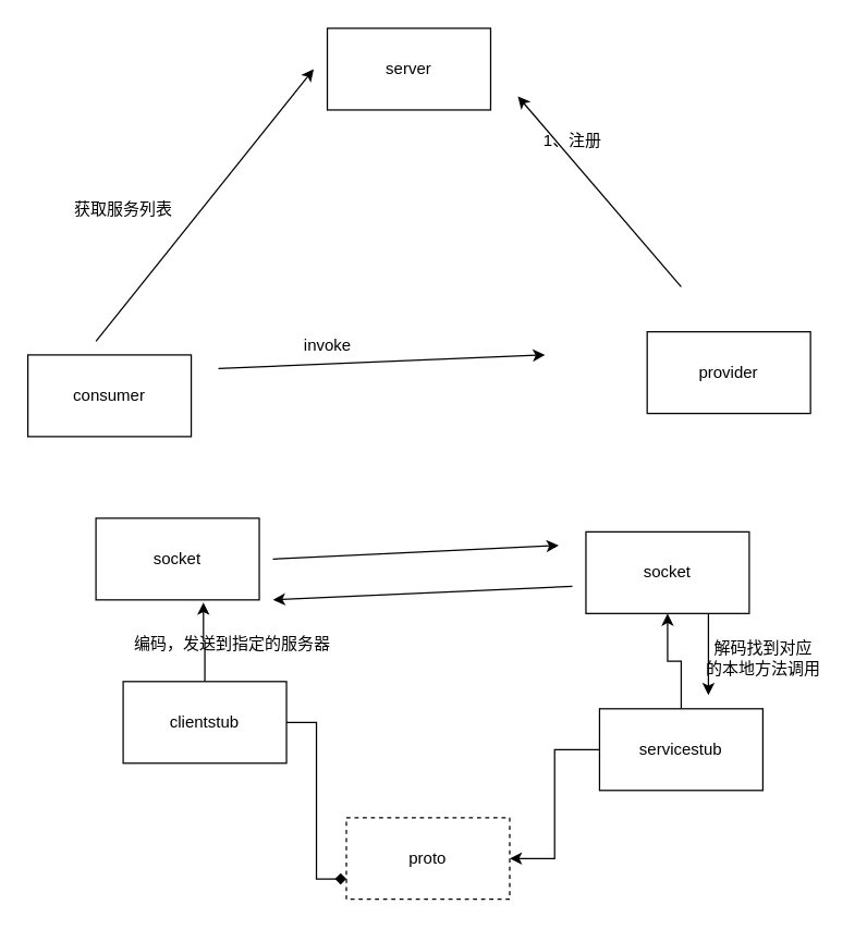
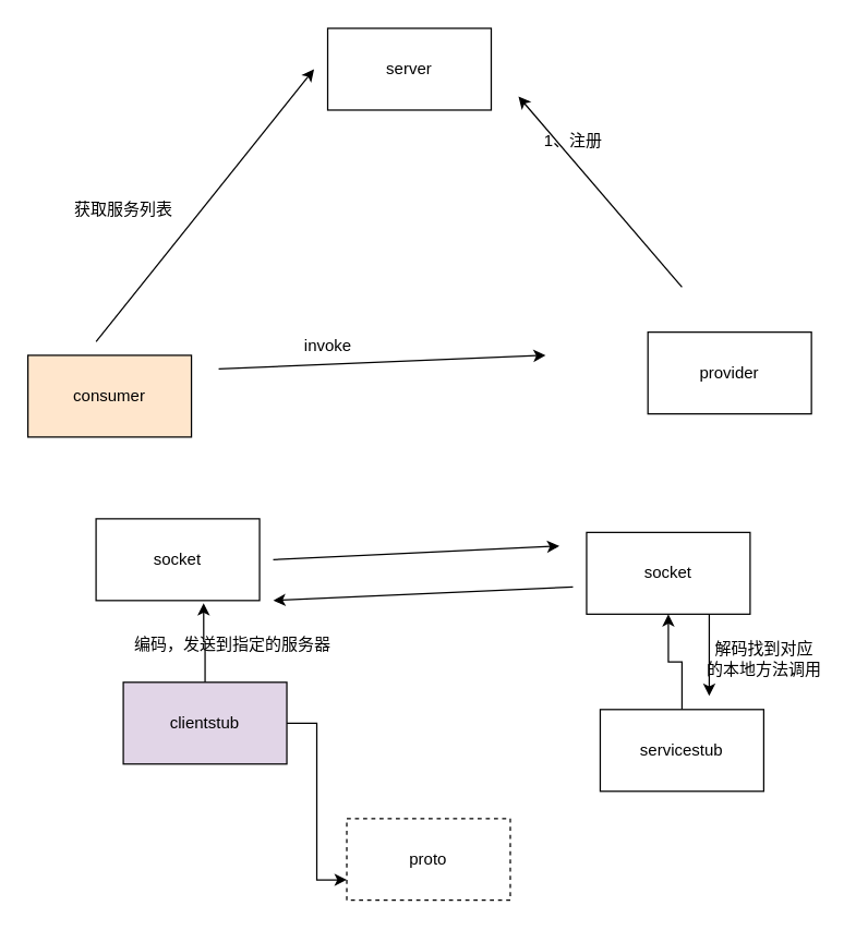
  <mxCell id="0" />
  <mxCell id="1" parent="0" />
  <mxCell id="2" value="server" style="rounded=0;whiteSpace=wrap;html=1;" vertex="1" parent="1"><mxGeometry x="240" y="20" width="120" height="60" as="geometry" /></mxCell>
- <mxCell id="3" value="consumer" style="rounded=0;whiteSpace=wrap;html=1;" vertex="1" parent="1"><mxGeometry x="20" y="260" width="120" height="60" as="geometry" /></mxCell>
+ <mxCell id="3" value="consumer" style="rounded=0;whiteSpace=wrap;html=1;fillColor=#ffe6cc;" vertex="1" parent="1"><mxGeometry x="20" y="260" width="120" height="60" as="geometry" /></mxCell>
  <mxCell id="4" value="provider" style="rounded=0;whiteSpace=wrap;html=1;" vertex="1" parent="1"><mxGeometry x="475" y="243" width="120" height="60" as="geometry" /></mxCell>
  <mxCell id="5" value="" style="endArrow=classic;html=1;rounded=0;" edge="1" parent="1"><mxGeometry width="50" height="50" relative="1" as="geometry"><mxPoint x="500" y="210" as="sourcePoint" /><mxPoint x="380" y="70" as="targetPoint" /></mxGeometry></mxCell>
  <mxCell id="6" value="1、注册" style="text;html=1;align=center;verticalAlign=middle;resizable=0;points=[];autosize=1;strokeColor=none;fillColor=none;" vertex="1" parent="1"><mxGeometry x="385" y="88" width="70" height="30" as="geometry" /></mxCell>
  <mxCell id="7" value="" style="endArrow=classic;html=1;rounded=0;" edge="1" parent="1"><mxGeometry width="50" height="50" relative="1" as="geometry"><mxPoint x="70" y="250" as="sourcePoint" /><mxPoint x="230" y="50" as="targetPoint" /></mxGeometry></mxCell>
  <mxCell id="8" value="获取服务列表" style="text;html=1;align=center;verticalAlign=middle;resizable=0;points=[];autosize=1;strokeColor=none;fillColor=none;" vertex="1" parent="1"><mxGeometry x="40" y="138" width="100" height="30" as="geometry" /></mxCell>
  <mxCell id="9" value="" style="endArrow=classic;html=1;rounded=0;" edge="1" parent="1"><mxGeometry width="50" height="50" relative="1" as="geometry"><mxPoint x="160" y="270" as="sourcePoint" /><mxPoint x="400" y="260" as="targetPoint" /></mxGeometry></mxCell>
  <mxCell id="10" value="invoke" style="text;html=1;align=center;verticalAlign=middle;resizable=0;points=[];autosize=1;strokeColor=none;fillColor=none;" vertex="1" parent="1"><mxGeometry x="210" y="238" width="60" height="30" as="geometry" /></mxCell>
  <mxCell id="11" value="socket" style="whiteSpace=wrap;html=1;" vertex="1" parent="1"><mxGeometry x="430" y="390" width="120" height="60" as="geometry" /></mxCell>
  <mxCell id="12" value="socket" style="whiteSpace=wrap;html=1;" vertex="1" parent="1"><mxGeometry x="70" y="380" width="120" height="60" as="geometry" /></mxCell>
  <mxCell id="13" value="proto" style="whiteSpace=wrap;html=1;dashed=1;" vertex="1" parent="1"><mxGeometry x="254" y="600" width="120" height="60" as="geometry" /></mxCell>
- <mxCell id="14" style="edgeStyle=orthogonalEdgeStyle;rounded=0;orthogonalLoop=1;jettySize=auto;html=1;entryX=0;entryY=0.75;entryDx=0;entryDy=0;endArrow=diamond;" edge="1" parent="1" source="16" target="13"><mxGeometry relative="1" as="geometry" /></mxCell>
+ <mxCell id="14" style="edgeStyle=orthogonalEdgeStyle;rounded=0;orthogonalLoop=1;jettySize=auto;html=1;entryX=0;entryY=0.75;entryDx=0;entryDy=0;" edge="1" parent="1" source="16" target="13"><mxGeometry relative="1" as="geometry" /></mxCell>
  <mxCell id="15" style="edgeStyle=orthogonalEdgeStyle;rounded=0;orthogonalLoop=1;jettySize=auto;html=1;entryX=0.658;entryY=1.033;entryDx=0;entryDy=0;entryPerimeter=0;" edge="1" parent="1" source="16" target="12"><mxGeometry relative="1" as="geometry" /></mxCell>
- <mxCell id="16" value="clientstub" style="whiteSpace=wrap;html=1;" vertex="1" parent="1"><mxGeometry x="90" y="500" width="120" height="60" as="geometry" /></mxCell>
- <mxCell id="17" style="edgeStyle=orthogonalEdgeStyle;rounded=0;orthogonalLoop=1;jettySize=auto;html=1;entryX=1;entryY=0.5;entryDx=0;entryDy=0;" edge="1" parent="1" source="19" target="13"><mxGeometry relative="1" as="geometry" /></mxCell>
+ <mxCell id="16" value="clientstub" style="whiteSpace=wrap;html=1;fillColor=#e1d5e7;" vertex="1" parent="1"><mxGeometry x="90" y="500" width="120" height="60" as="geometry" /></mxCell>
  <mxCell id="18" style="edgeStyle=orthogonalEdgeStyle;rounded=0;orthogonalLoop=1;jettySize=auto;html=1;entryX=0.5;entryY=1;entryDx=0;entryDy=0;" edge="1" parent="1" source="19" target="11"><mxGeometry relative="1" as="geometry" /></mxCell>
  <mxCell id="19" value="servicestub" style="whiteSpace=wrap;html=1;" vertex="1" parent="1"><mxGeometry x="440" y="520" width="120" height="60" as="geometry" /></mxCell>
  <mxCell id="20" value="" style="endArrow=classic;html=1;rounded=0;" edge="1" parent="1"><mxGeometry width="50" height="50" relative="1" as="geometry"><mxPoint x="200" y="410" as="sourcePoint" /><mxPoint x="410" y="400" as="targetPoint" /></mxGeometry></mxCell>
  <mxCell id="21" value="" style="endArrow=classic;html=1;rounded=0;" edge="1" parent="1"><mxGeometry width="50" height="50" relative="1" as="geometry"><mxPoint x="420" y="430" as="sourcePoint" /><mxPoint x="200" y="440" as="targetPoint" /></mxGeometry></mxCell>
  <mxCell id="22" value="" style="endArrow=classic;html=1;rounded=0;exitX=0.75;exitY=1;exitDx=0;exitDy=0;" edge="1" parent="1" source="11"><mxGeometry width="50" height="50" relative="1" as="geometry"><mxPoint x="300" y="380" as="sourcePoint" /><mxPoint x="520" y="510" as="targetPoint" /></mxGeometry></mxCell>
  <mxCell id="23" value="解码找到对应&lt;br&gt;的本地方法调用" style="text;html=1;align=center;verticalAlign=middle;resizable=0;points=[];autosize=1;strokeColor=none;fillColor=none;" vertex="1" parent="1"><mxGeometry x="505" y="463" width="110" height="40" as="geometry" /></mxCell>
  <mxCell id="24" value="编码，发送到指定的服务器" style="text;html=1;align=center;verticalAlign=middle;resizable=0;points=[];autosize=1;strokeColor=none;fillColor=none;" vertex="1" parent="1"><mxGeometry x="85" y="458" width="170" height="30" as="geometry" /></mxCell>
